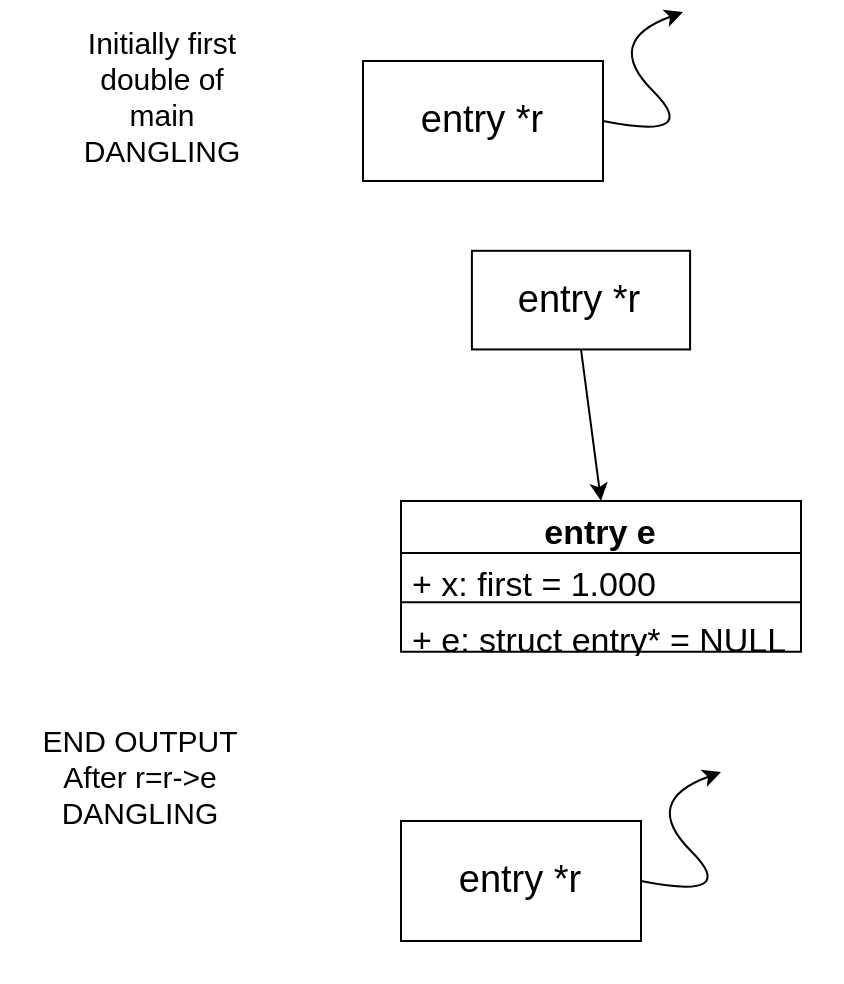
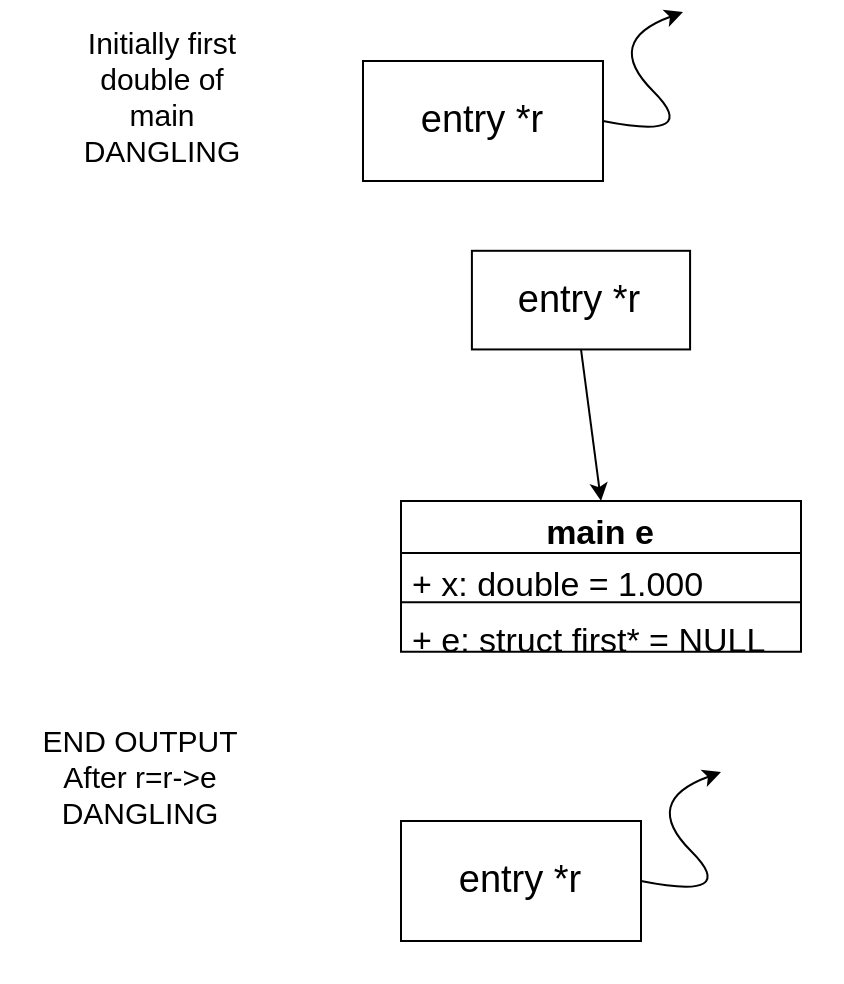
  <mxCell id="0" />
  <mxCell id="1" parent="0" />
  <mxCell id="2" value="" style="group" connectable="0" vertex="1" parent="1"><mxGeometry x="31" y="20" width="320" height="70" as="geometry" /></mxCell>
  <mxCell id="3" value="Initially first double of main&lt;br&gt;DANGLING" style="text;html=1;strokeColor=none;fillColor=none;align=center;verticalAlign=middle;whiteSpace=wrap;rounded=0;fontSize=15;" vertex="1" parent="2"><mxGeometry width="100" height="55" as="geometry" /></mxCell>
  <mxCell id="4" value="" style="group" connectable="0" vertex="1" parent="2"><mxGeometry x="140" width="180" height="70" as="geometry" /></mxCell>
  <mxCell id="5" value="entry *r" style="rounded=0;whiteSpace=wrap;html=1;fontSize=19;" vertex="1" parent="4"><mxGeometry x="10" y="10" width="120" height="60" as="geometry" /></mxCell>
  <mxCell id="6" value="" style="curved=1;endArrow=classic;html=1;rounded=0;exitX=1;exitY=0.5;exitDx=0;exitDy=0;" edge="1" parent="4" source="5"><mxGeometry width="50" height="50" relative="1" as="geometry"><mxPoint x="130" y="50" as="sourcePoint" /><mxPoint x="170" y="-14.444" as="targetPoint" /><Array as="points"><mxPoint x="180" y="50" /><mxPoint x="130" /></Array></mxGeometry></mxCell>
  <mxCell id="7" value="" style="group" connectable="0" vertex="1" parent="1"><mxGeometry x="20" y="120" width="370" height="240" as="geometry" /></mxCell>
  <mxCell id="8" value="" style="group" connectable="0" vertex="1" parent="7"><mxGeometry x="170" y="4.898" width="200" height="235.102" as="geometry" /></mxCell>
- <mxCell id="9" value="entry e&lt;br&gt;" style="swimlane;fontStyle=1;align=center;verticalAlign=top;childLayout=stackLayout;horizontal=1;startSize=26;horizontalStack=0;resizeParent=1;resizeParentMax=0;resizeLast=0;collapsible=1;marginBottom=0;whiteSpace=wrap;html=1;fontSize=17;" vertex="1" parent="8"><mxGeometry x="10" y="125.107" width="200" height="75.322" as="geometry" /></mxCell>
- <mxCell id="10" value="+ x: first = 1.000" style="text;strokeColor=none;fillColor=none;align=left;verticalAlign=top;spacingLeft=4;spacingRight=4;overflow=hidden;rotatable=0;points=[[0,0.5],[1,0.5]];portConstraint=eastwest;whiteSpace=wrap;html=1;fontSize=17;" vertex="1" parent="9"><mxGeometry y="26" width="200" height="21.373" as="geometry" /></mxCell>
+ <mxCell id="9" value="main e&lt;br&gt;" style="swimlane;fontStyle=1;align=center;verticalAlign=top;childLayout=stackLayout;horizontal=1;startSize=26;horizontalStack=0;resizeParent=1;resizeParentMax=0;resizeLast=0;collapsible=1;marginBottom=0;whiteSpace=wrap;html=1;fontSize=17;" vertex="1" parent="8"><mxGeometry x="10" y="125.107" width="200" height="75.322" as="geometry" /></mxCell>
+ <mxCell id="10" value="+ x: double = 1.000" style="text;strokeColor=none;fillColor=none;align=left;verticalAlign=top;spacingLeft=4;spacingRight=4;overflow=hidden;rotatable=0;points=[[0,0.5],[1,0.5]];portConstraint=eastwest;whiteSpace=wrap;html=1;fontSize=17;" vertex="1" parent="9"><mxGeometry y="26" width="200" height="21.373" as="geometry" /></mxCell>
  <mxCell id="11" value="" style="line;strokeWidth=1;fillColor=none;align=left;verticalAlign=middle;spacingTop=-1;spacingLeft=3;spacingRight=3;rotatable=0;labelPosition=right;points=[];portConstraint=eastwest;strokeColor=inherit;fontSize=17;" vertex="1" parent="9"><mxGeometry y="47.373" width="200" height="6.576" as="geometry" /></mxCell>
- <mxCell id="12" value="+ e: struct entry* = NULL&lt;br&gt;" style="text;strokeColor=none;fillColor=none;align=left;verticalAlign=top;spacingLeft=4;spacingRight=4;overflow=hidden;rotatable=0;points=[[0,0.5],[1,0.5]];portConstraint=eastwest;whiteSpace=wrap;html=1;fontSize=17;" vertex="1" parent="9"><mxGeometry y="53.949" width="200" height="21.373" as="geometry" /></mxCell>
+ <mxCell id="12" value="+ e: struct first* = NULL&lt;br&gt;" style="text;strokeColor=none;fillColor=none;align=left;verticalAlign=top;spacingLeft=4;spacingRight=4;overflow=hidden;rotatable=0;points=[[0,0.5],[1,0.5]];portConstraint=eastwest;whiteSpace=wrap;html=1;fontSize=17;" vertex="1" parent="9"><mxGeometry y="53.949" width="200" height="21.373" as="geometry" /></mxCell>
  <mxCell id="13" value="entry *r" style="rounded=0;whiteSpace=wrap;html=1;fontSize=19;" vertex="1" parent="8"><mxGeometry x="45.455" width="109.091" height="49.322" as="geometry" /></mxCell>
  <mxCell id="14" value="" style="endArrow=classic;html=1;rounded=0;exitX=0.5;exitY=1;exitDx=0;exitDy=0;entryX=0.5;entryY=0;entryDx=0;entryDy=0;" edge="1" parent="8" source="13" target="9"><mxGeometry width="50" height="50" relative="1" as="geometry"><mxPoint x="200" y="172.627" as="sourcePoint" /><mxPoint x="100" y="125.102" as="targetPoint" /></mxGeometry></mxCell>
  <mxCell id="15" value="END OUTPUT&lt;br&gt;After r=r-&amp;gt;e&lt;br&gt;DANGLING" style="text;html=1;strokeColor=none;fillColor=none;align=center;verticalAlign=middle;whiteSpace=wrap;rounded=0;fontSize=15;" vertex="1" parent="1"><mxGeometry x="20" y="360" width="100" height="55" as="geometry" /></mxCell>
  <mxCell id="16" value="" style="group" connectable="0" vertex="1" parent="1"><mxGeometry x="190" y="400" width="180" height="70" as="geometry" /></mxCell>
  <mxCell id="17" value="entry *r" style="rounded=0;whiteSpace=wrap;html=1;fontSize=19;" vertex="1" parent="16"><mxGeometry x="10" y="10" width="120" height="60" as="geometry" /></mxCell>
  <mxCell id="18" value="" style="curved=1;endArrow=classic;html=1;rounded=0;exitX=1;exitY=0.5;exitDx=0;exitDy=0;" edge="1" parent="16" source="17"><mxGeometry width="50" height="50" relative="1" as="geometry"><mxPoint x="130" y="50" as="sourcePoint" /><mxPoint x="170" y="-14.444" as="targetPoint" /><Array as="points"><mxPoint x="180" y="50" /><mxPoint x="130" /></Array></mxGeometry></mxCell>
